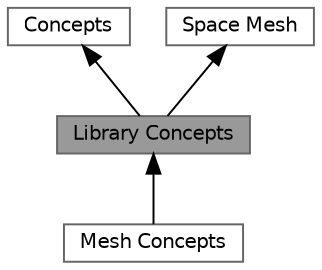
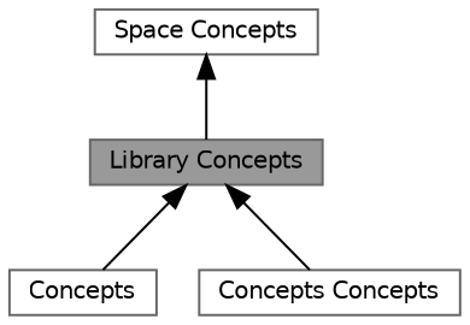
  digraph {
    rankdir=TB
    node [color=grey40 fillcolor=white fontname=Helvetica fontsize=10 shape=box style=filled]
    edge [dir=back fontname=Helvetica fontsize=10 labelfontname=Helvetica labelfontsize=10 shape=plaintext style=solid]
    n1 [height=0.2 label=Concepts width=0.4]
    n2 [color=gray40 fillcolor=grey60 fontcolor=black height=0.2 label="Library Concepts" width=0.4]
-   n3 [height=0.2 label="Mesh Concepts" width=0.4]
-   n4 [height=0.2 label="Space Mesh" width=0.4]
-   n1 -> n2
+   n3 [height=0.2 label="Concepts Concepts" width=0.4]
+   n4 [height=0.2 label="Space Concepts" width=0.4]
+   n2 -> n1
    n2 -> n3
    n4 -> n2
  }
